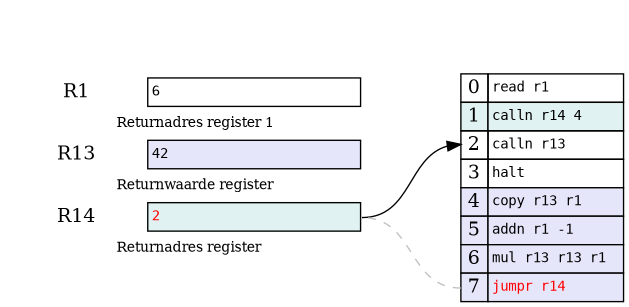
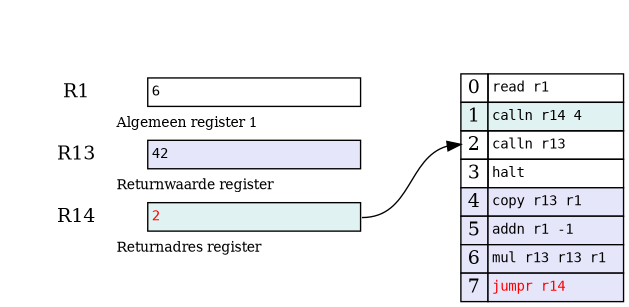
  digraph {
    nodesep=0.5
    rankdir=LR
    ranksep=1
    node [shape=box]
    edge [style=invis]
    CPU [color=none height=0 margin=0 style=invis width=0]
-   n2 [label=<     <table border="0" cellborder="1" cellspacing="2">         <tr>             <td color="none">R1</td>             <td port="r0" align="left" width="90%"><font point-size="10" face="monospace" color="black">6</font></td>         </tr>         <tr>             <td color="none" align="left" colspan="2">                 <font point-size="10">Returnadres register 1</font>             </td>         </tr>         <tr>             <td color="none">R13</td>             <td align="left" port="r13" bgcolor="lavender"><font point-size="10" face="monospace" color="black">42</font></td>         </tr>         <tr>             <td color="none" align="left" colspan="2">                 <font point-size="10">Returnwaarde register</font>             </td>         </tr>         <tr>             <td color="none">R14</td>             <td align="left" port="r14" bgcolor="#e0f2f1"><font point-size="10" face="monospace" color="red">2</font></td>         </tr>         <tr>             <td color="none" align="left" colspan="2">                 <font point-size="10">Returnadres register</font>             </td>         </tr>     </table>> shape=plain]
+   n2 [label=<     <table border="0" cellborder="1" cellspacing="2">         <tr>             <td color="none">R1</td>             <td port="r0" align="left" width="90%"><font point-size="10" face="monospace" color="black">6</font></td>         </tr>         <tr>             <td color="none" align="left" colspan="2">                 <font point-size="10">Algemeen register 1</font>             </td>         </tr>         <tr>             <td color="none">R13</td>             <td align="left" port="r13" bgcolor="lavender"><font point-size="10" face="monospace" color="black">42</font></td>         </tr>         <tr>             <td color="none" align="left" colspan="2">                 <font point-size="10">Returnwaarde register</font>             </td>         </tr>         <tr>             <td color="none">R14</td>             <td align="left" port="r14" bgcolor="#e0f2f1"><font point-size="10" face="monospace" color="red">2</font></td>         </tr>         <tr>             <td color="none" align="left" colspan="2">                 <font point-size="10">Returnadres register</font>             </td>         </tr>     </table>> shape=plain]
    RAM [color=none height=0 margin=0 style=invis width=0]
    n4 [label=<     <table align="right" border="0" cellborder="1" cellspacing="0">         <tr>             <td port="m0" width="20%">0</td>             <td align="left" width="100%"><font point-size="10" face="monospace" color="black">read r1</font></td>         </tr>         <tr>             <td port="m1" bgcolor="#e0f2f1">1</td>             <td align="left" bgcolor="#e0f2f1"><font point-size="10" face="monospace" color="black">calln r14 4</font></td>         </tr>         <tr>             <td port="m2">2</td>             <td align="left"><font point-size="10" face="monospace" color="black">calln r13</font></td>         </tr>         <tr>             <td port="m3">3</td>             <td align="left"><font point-size="10" face="monospace" color="black">halt</font></td>         </tr>         <tr>             <td port="m4" bgcolor="lavender">4</td>             <td align="left" bgcolor="lavender"><font point-size="10" face="monospace" color="black">copy r13 r1</font></td>         </tr>         <tr>             <td port="m5" bgcolor="lavender">5</td>             <td align="left" bgcolor="lavender"><font point-size="10" face="monospace" color="black">addn r1 -1</font></td>         </tr>         <tr>             <td port="m6" bgcolor="lavender">6</td>             <td align="left" bgcolor="lavender"><font point-size="10" face="monospace" color="black">mul r13 r13 r1</font></td>         </tr>         <tr>             <td port="m7" bgcolor="lavender">7</td>             <td align="left" bgcolor="lavender"><font point-size="10" face="monospace" color="red">jumpr r14</font></td>         </tr>     </table>> shape=plain]
    subgraph sub_1 {
      rank=same
      CPU
      n2
    }
    subgraph sub_2 {
      rank=same
      RAM
      n4
    }
    CPU -> n2
    CPU -> RAM [dir=both]
    n2 -> n4 [headport=m2 tailport=r14 style=""]
    RAM -> n4
-   n4 -> n2 [arrowhead=none color=grey headport=r14 style=dashed tailport=m7]
  }
